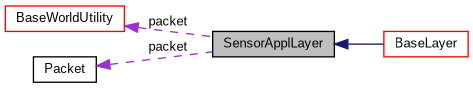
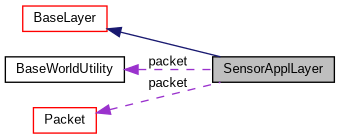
  digraph {
    fontname="Liberation Sans"
    rankdir=LR
    node [color=black fillcolor=white fontname="Liberation Sans" fontsize=10 shape=record style=filled]
    edge [color=darkorchid3 dir=back fontname="Liberation Sans" fontsize=10 labelfontname=FreeSans labelfontsize=10 style=dashed]
    n1 [fillcolor=grey75 fontcolor=black height=0.2 label=SensorApplLayer width=0.4]
    n2 [color=red height=0.2 label=BaseLayer width=0.4]
-   n3 [color=red height=0.2 label=BaseWorldUtility width=0.4]
-   n4 [height=0.2 label=Packet width=0.4]
-   n1 -> n2 [color=midnightblue style=solid]
+   n3 [height=0.2 label=BaseWorldUtility width=0.4]
+   n4 [color=red height=0.2 label=Packet width=0.4]
+   n2 -> n1 [color=midnightblue style=solid]
    n3 -> n1 [label=packet]
    n4 -> n1 [label=packet]
  }
